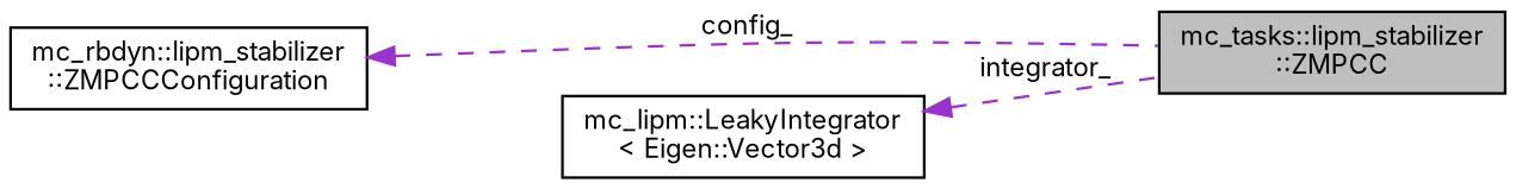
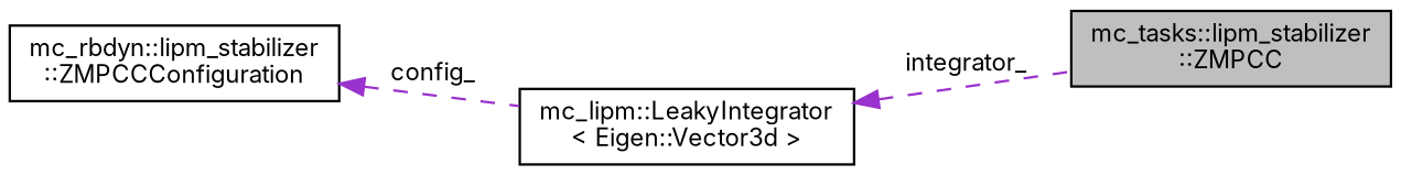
  digraph {
    fontname=Inter
    rankdir=LR
    node [color=black fillcolor=white fontname=Inter fontsize=10 shape=record style=filled]
    edge [color=darkorchid3 dir=back fontname=Inter fontsize=10 labelfontname=Helvetica labelfontsize=10 style=dashed]
    n1 [fillcolor=grey75 fontcolor=black height=0.2 label="mc_tasks::lipm_stabilizer\l::ZMPCC" width=0.4]
    n2 [height=0.2 label="mc_rbdyn::lipm_stabilizer\l::ZMPCCConfiguration" width=0.4]
    n3 [height=0.2 label="mc_lipm::LeakyIntegrator\l\< Eigen::Vector3d \>" width=0.4]
-   n2 -> n1 [label=" config_"]
+   n2 -> n3 [label=" config_"]
    n3 -> n1 [label=" integrator_"]
  }
